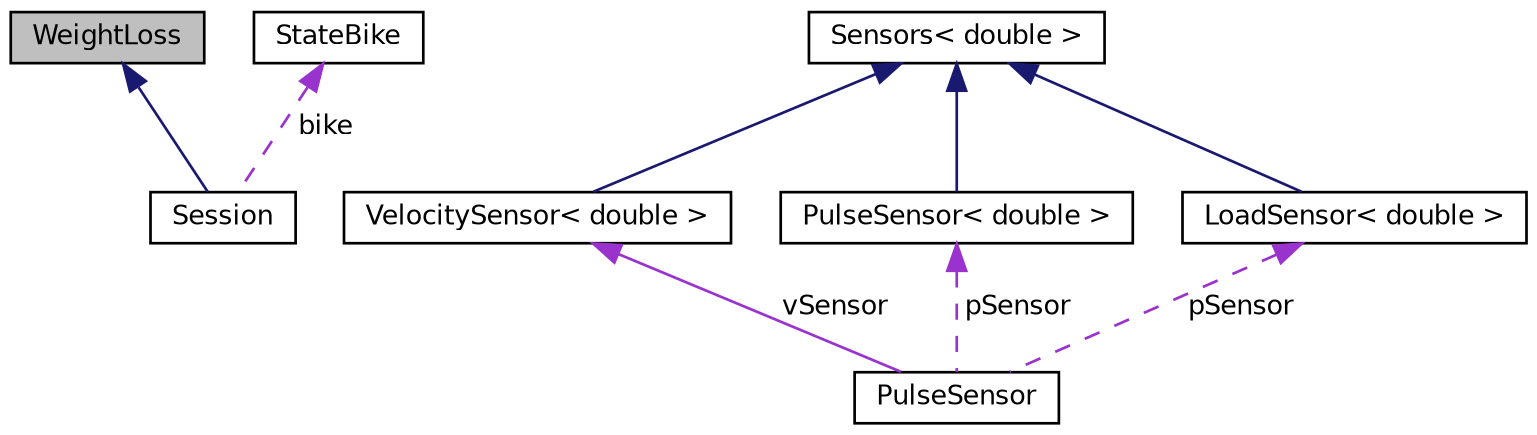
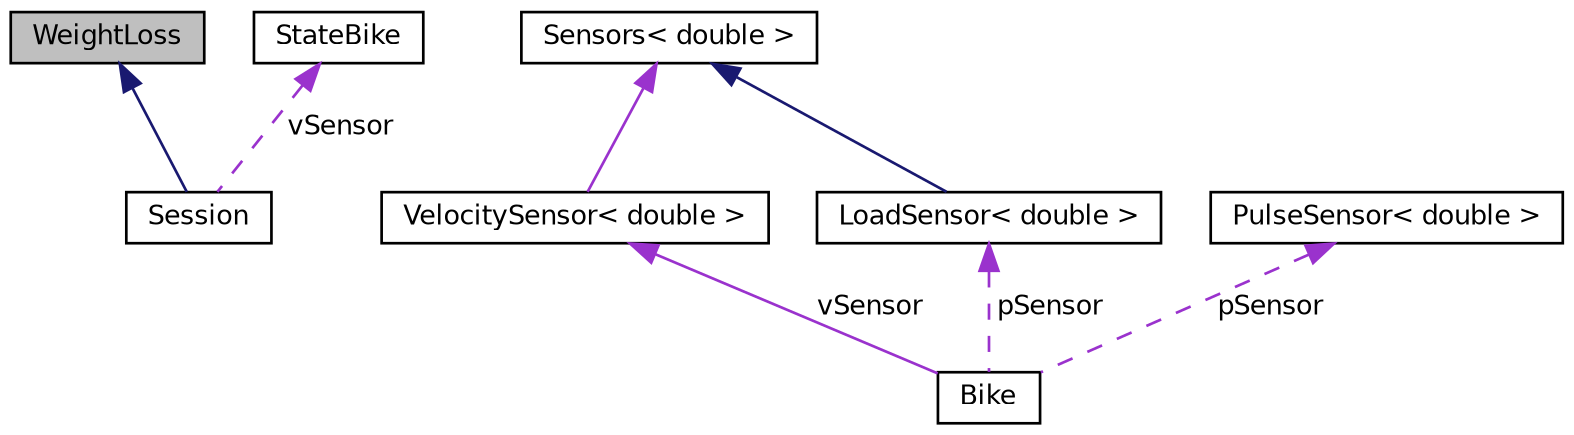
  digraph {
    node [color=black fillcolor=white fontname=Helvetica fontsize=10 shape=record style=filled]
    edge [color=midnightblue dir=back fontname=Helvetica fontsize=10 labelfontname=Helvetica labelfontsize=10 style=solid]
    n1 [fillcolor=grey75 fontcolor=black height=0.2 label=WeightLoss width=0.4]
    n2 [height=0.2 label=Session width=0.4]
    n3 [height=0.2 label=StateBike width=0.4]
-   n4 [height=0.2 label=PulseSensor width=0.4]
+   n4 [height=0.2 label=Bike width=0.4]
    n5 [height=0.2 label="VelocitySensor\< double \>" width=0.4]
    n6 [height=0.2 label="Sensors\< double \>" width=0.4]
    n7 [height=0.2 label="PulseSensor\< double \>" width=0.4]
    n8 [height=0.2 label="LoadSensor\< double \>" width=0.4]
    n1 -> n2
-   n3 -> n2 [color=darkorchid3 label=" bike" style=dashed]
+   n3 -> n2 [color=darkorchid3 label=" vSensor" style=dashed]
    n5 -> n4 [color=darkorchid3 label=" vSensor"]
-   n6 -> n5
-   n6 -> n7
+   n6 -> n5 [color=darkorchid3]
    n6 -> n8
    n7 -> n4 [color=darkorchid3 label=" pSensor" style=dashed]
    n8 -> n4 [color=darkorchid3 label=" pSensor" style=dashed]
  }
